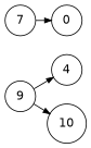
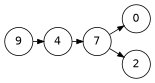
  digraph {
    nodesep=0.3
    rankdir=LR
    ranksep=0.2
    node [fontname=Helvetica shape=circle]
    edge [arrowsize=0.8]
    n1 [label=4]
    n2 [label=7]
    n3 [label=0]
+   n4 [label=2]
    n5 [label=9]
-   n6 [label=10]
+   n1 -> n2
    n2 -> n3
+   n2 -> n4
    n5 -> n1
-   n5 -> n6
  }
